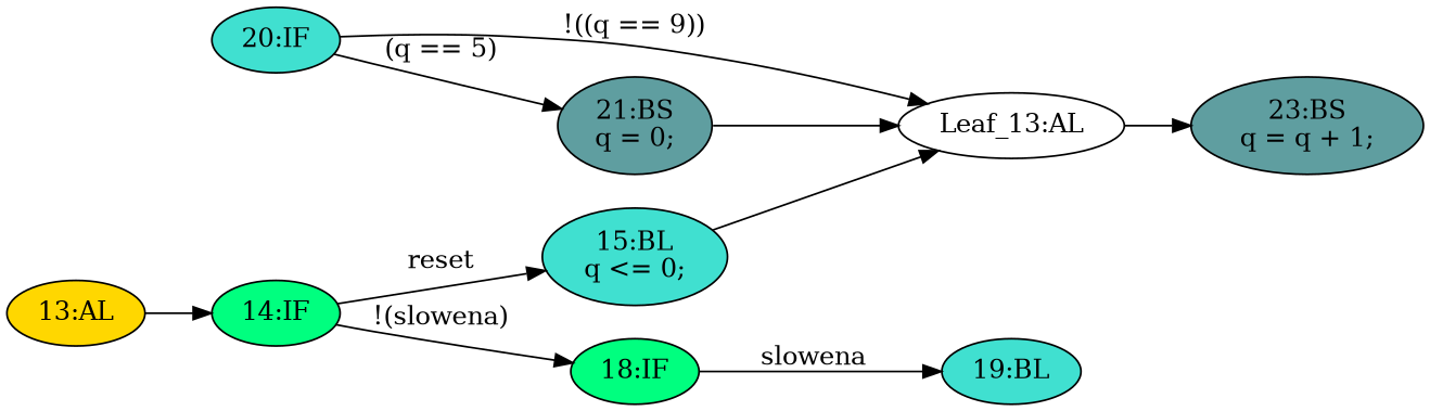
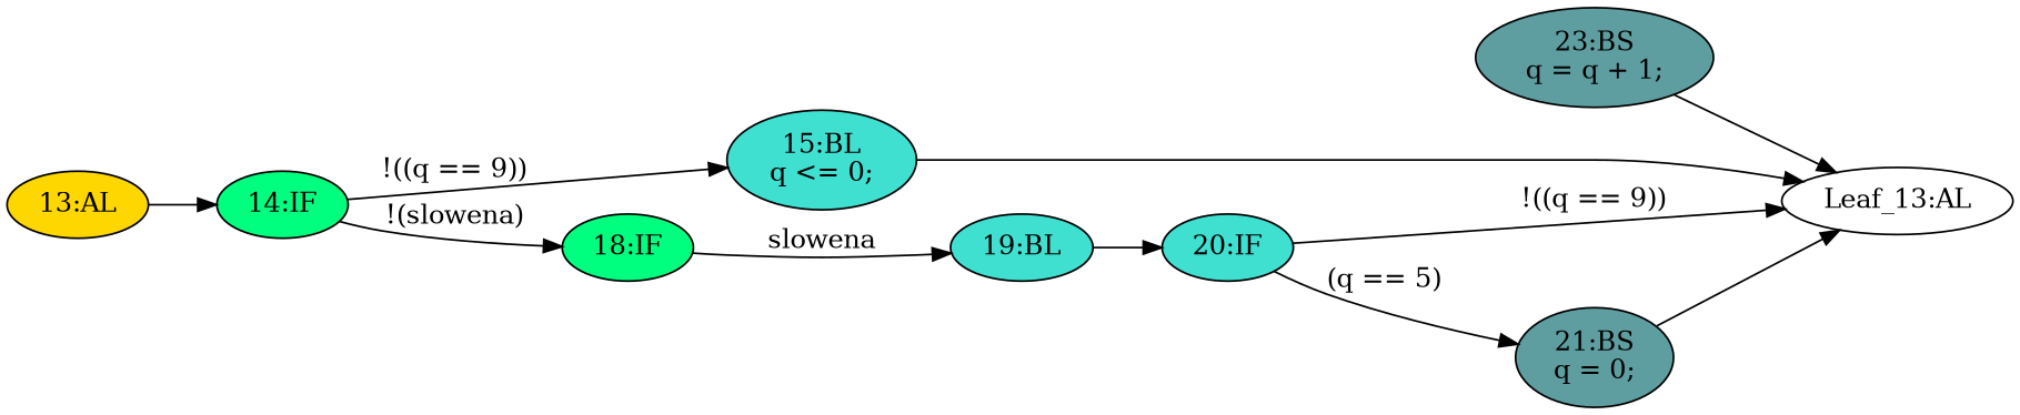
  strict digraph {
    rankdir=LR
    node [fillcolor=turquoise statements="[]" style=filled typ=IfStatement]
    edge [cond="[]" lineno=None]
    n1 [ast="<pyverilog.vparser.ast.BlockingSubstitution object at 0x7f03a2f6c4d0>" fillcolor=cadetblue label="23:BS\nq = q + 1;" statements="[<pyverilog.vparser.ast.BlockingSubstitution object at 0x7f03a2f6c4d0>]" typ=BlockingSubstitution]
    n2 [def_var="['q']" label="Leaf_13:AL" fillcolor="" statements="" style="" typ=""]
    n3 [ast="<pyverilog.vparser.ast.Block object at 0x7f03a2f6c7d0>" label="19:BL" typ=Block]
    n4 [ast="<pyverilog.vparser.ast.IfStatement object at 0x7f03a2f6c810>" label="20:IF"]
    n5 [ast="<pyverilog.vparser.ast.BlockingSubstitution object at 0x7f03a2f6c8d0>" fillcolor=cadetblue label="21:BS\nq = 0;" statements="[<pyverilog.vparser.ast.BlockingSubstitution object at 0x7f03a2f6c8d0>]" typ=BlockingSubstitution]
    n6 [ast="<pyverilog.vparser.ast.Always object at 0x7f03a2f6cad0>" clk_sens=True fillcolor=gold label="13:AL" sens="['clk', 'reset']" typ=Always use_var="['reset', 'q', 'slowena']"]
    n7 [ast="<pyverilog.vparser.ast.IfStatement object at 0x7f03a2f6cc50>" fillcolor=springgreen label="14:IF"]
    n8 [ast="<pyverilog.vparser.ast.Block object at 0x7f03a2f6cd10>" label="15:BL\nq <= 0;" statements="[<pyverilog.vparser.ast.NonblockingSubstitution object at 0x7f03a2f6cd50>]" typ=Block]
    n9 [ast="<pyverilog.vparser.ast.IfStatement object at 0x7f03a2f6cc90>" fillcolor=springgreen label="18:IF"]
-   n2 -> n1
+   n1 -> n2
+   n3 -> n4
    n4 -> n2 [cond="['q']" label="!((q == 9))" lineno=20]
    n4 -> n5 [cond="['q']" label="(q == 5)" lineno=20]
    n5 -> n2
    n6 -> n7
-   n7 -> n8 [cond="['reset']" label=reset lineno=14]
+   n7 -> n8 [cond="['reset']" label="!((q == 9))" lineno=14]
    n7 -> n9 [cond="['reset']" label="!(slowena)" lineno=14]
    n8 -> n2
    n9 -> n3 [cond="['slowena']" label=slowena lineno=18]
  }
